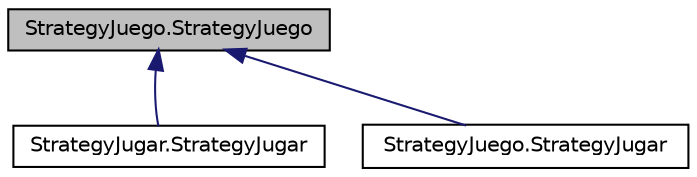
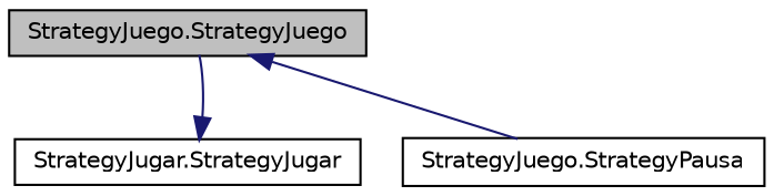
  digraph {
    node [color=black fillcolor=white fontname=Helvetica fontsize=10 shape=record style=filled]
    edge [color=midnightblue dir=back fontname=Helvetica fontsize=10 labelfontname=Helvetica labelfontsize=10 style=solid]
    n1 [fillcolor=grey75 fontcolor=black height=0.2 label="StrategyJuego.StrategyJuego" width=0.4]
    n2 [height=0.2 label="StrategyJugar.StrategyJugar" width=0.4]
-   n3 [height=0.2 label="StrategyJuego.StrategyJugar" width=0.4]
-   n1 -> n2
+   n3 [height=0.2 label="StrategyJuego.StrategyPausa" width=0.4]
+   n2 -> n1
    n1 -> n3
  }
